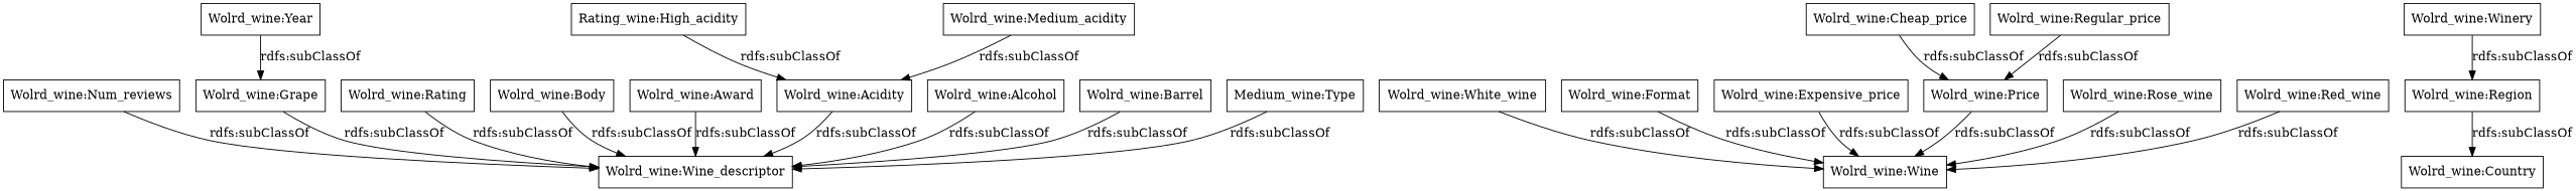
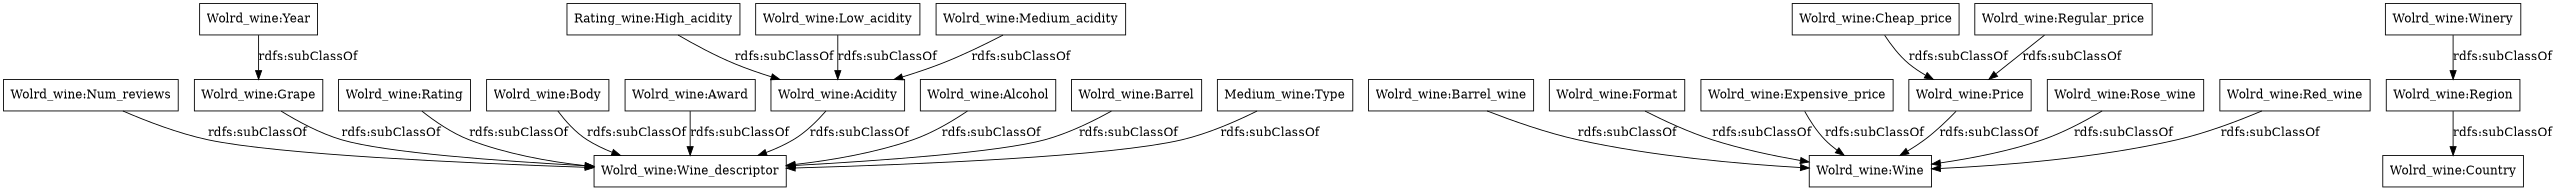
  digraph {
    rankdir=TB
    node [color=black shape=rectangle]
    "Wolrd_wine:Num_reviews"
    "Wolrd_wine:Wine_descriptor"
    "Wolrd_wine:Year"
    "Wolrd_wine:Grape"
    "Wolrd_wine:Rating"
-   "Wolrd_wine:White_wine"
+   "Wolrd_wine:White_wine" [label="Wolrd_wine:Barrel_wine"]
    "Wolrd_wine:Wine"
    "Wolrd_wine:Format"
    "Wolrd_wine:Body"
    "Wolrd_wine:Award"
    "Wolrd_wine:Expensive_price"
    "Wolrd_wine:Price"
    n13 [label="Rating_wine:High_acidity"]
    "Wolrd_wine:Acidity"
    "Wolrd_wine:Winery"
    "Wolrd_wine:Region"
    "Wolrd_wine:Country"
    "Wolrd_wine:Alcohol"
    "Wolrd_wine:Rose_wine"
    "Wolrd_wine:Cheap_price"
+   "Wolrd_wine:Low_acidity"
    "Wolrd_wine:Regular_price"
    "Wolrd_wine:Barrel"
    n24 [label="Medium_wine:Type"]
    "Wolrd_wine:Red_wine"
    "Wolrd_wine:Medium_acidity"
    "Wolrd_wine:Num_reviews" -> "Wolrd_wine:Wine_descriptor" [label="rdfs:subClassOf"]
    "Wolrd_wine:Year" -> "Wolrd_wine:Grape" [label="rdfs:subClassOf"]
    "Wolrd_wine:Grape" -> "Wolrd_wine:Wine_descriptor" [label="rdfs:subClassOf"]
    "Wolrd_wine:Rating" -> "Wolrd_wine:Wine_descriptor" [label="rdfs:subClassOf"]
    "Wolrd_wine:White_wine" -> "Wolrd_wine:Wine" [label="rdfs:subClassOf"]
    "Wolrd_wine:Format" -> "Wolrd_wine:Wine" [label="rdfs:subClassOf"]
    "Wolrd_wine:Body" -> "Wolrd_wine:Wine_descriptor" [label="rdfs:subClassOf"]
    "Wolrd_wine:Award" -> "Wolrd_wine:Wine_descriptor" [label="rdfs:subClassOf"]
    "Wolrd_wine:Expensive_price" -> "Wolrd_wine:Wine" [label="rdfs:subClassOf"]
    "Wolrd_wine:Price" -> "Wolrd_wine:Wine" [label="rdfs:subClassOf"]
    n13 -> "Wolrd_wine:Acidity" [label="rdfs:subClassOf"]
    "Wolrd_wine:Acidity" -> "Wolrd_wine:Wine_descriptor" [label="rdfs:subClassOf"]
    "Wolrd_wine:Winery" -> "Wolrd_wine:Region" [label="rdfs:subClassOf"]
    "Wolrd_wine:Region" -> "Wolrd_wine:Country" [label="rdfs:subClassOf"]
    "Wolrd_wine:Alcohol" -> "Wolrd_wine:Wine_descriptor" [label="rdfs:subClassOf"]
    "Wolrd_wine:Rose_wine" -> "Wolrd_wine:Wine" [label="rdfs:subClassOf"]
    "Wolrd_wine:Cheap_price" -> "Wolrd_wine:Price" [label="rdfs:subClassOf"]
+   "Wolrd_wine:Low_acidity" -> "Wolrd_wine:Acidity" [label="rdfs:subClassOf"]
    "Wolrd_wine:Regular_price" -> "Wolrd_wine:Price" [label="rdfs:subClassOf"]
    "Wolrd_wine:Barrel" -> "Wolrd_wine:Wine_descriptor" [label="rdfs:subClassOf"]
    n24 -> "Wolrd_wine:Wine_descriptor" [label="rdfs:subClassOf"]
    "Wolrd_wine:Red_wine" -> "Wolrd_wine:Wine" [label="rdfs:subClassOf"]
    "Wolrd_wine:Medium_acidity" -> "Wolrd_wine:Acidity" [label="rdfs:subClassOf"]
  }
